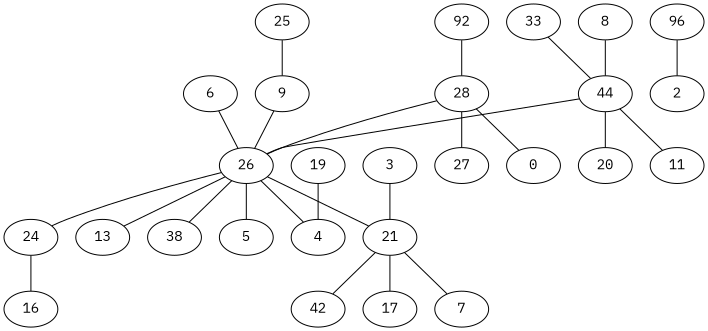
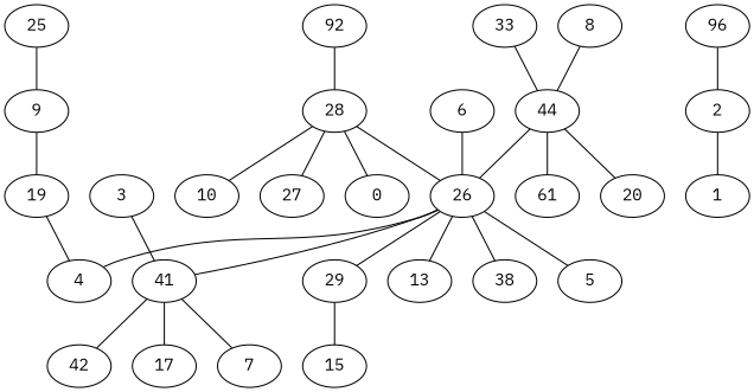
  graph {
    fontname="IBM Plex Mono"
    node [fontname="IBM Plex Mono"]
    edge [fontname="IBM Plex Mono"]
    n1 [label=38]
    26
    5
-   29 [label=24]
+   29
    4
    13
-   21
-   15 [label=16]
+   21 [label=41]
+   15
    n9 [label=42]
    17
    7
    6
    9
    28
    0
+   10
    27
    n18 [label=44]
-   11
+   11 [label=61]
    20
    n21 [label=33]
    8
    n23 [label=92]
    3
    19
    2
+   1
    25
    n29 [label=96]
    26 -- n1
    26 -- 5
    26 -- 29
    26 -- 4
    26 -- 13
    26 -- 21
    29 -- 15
    21 -- n9
    21 -- 17
    21 -- 7
    6 -- 26
-   9 -- 26
+   9 -- 19
    28 -- 26
    28 -- 0
+   28 -- 10
    28 -- 27
    n18 -- 26
    n18 -- 11
    n18 -- 20
    n21 -- n18
    8 -- n18
    n23 -- 28
    3 -- 21
    19 -- 4
+   2 -- 1
    25 -- 9
    n29 -- 2
  }
